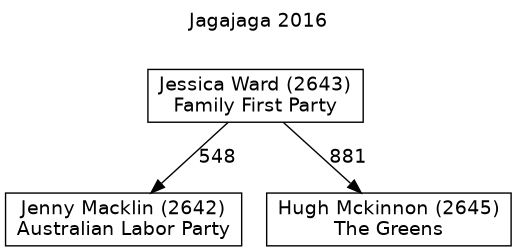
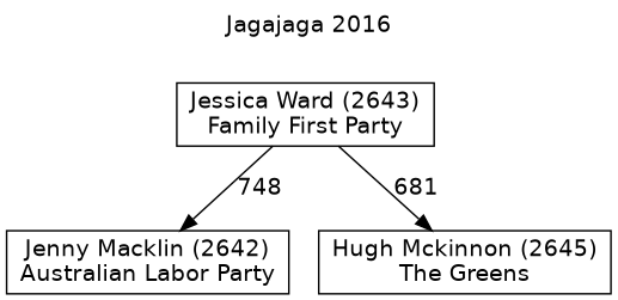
  digraph {
    fontname="DejaVu Sans"
    label="Jagajaga 2016"
    labelloc=t
    mclimit=10
    node [fontname="DejaVu Sans" shape=box]
    edge [fontname="DejaVu Sans"]
    n1 [label="Jessica Ward (2643)\nFamily First Party"]
    n2 [label="Jenny Macklin (2642)\nAustralian Labor Party"]
    n3 [label="Hugh Mckinnon (2645)\nThe Greens"]
-   n1 -> n2 [label=548]
-   n1 -> n3 [label=881]
+   n1 -> n2 [label=748]
+   n1 -> n3 [label=681]
  }
